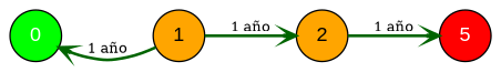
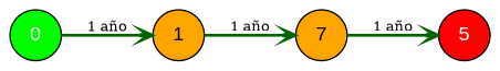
  digraph {
    rankdir=LR
    node [fillcolor=orange fontname=Arial shape=circle style=filled]
    edge [arrowhead=vee arrowsize=0.8 color=darkgreen fontsize=10 penwidth=2.0]
    0 [fillcolor=green fontcolor=white]
    1
-   2
+   2 [label=7]
    n4 [fillcolor=red fontcolor=white label=5]
-   1 -> 0 [label="1 año"]
+   0 -> 1 [label="1 año"]
    1 -> 2 [label="1 año"]
    2 -> n4 [label="1 año"]
  }
